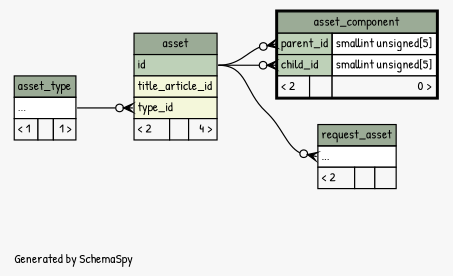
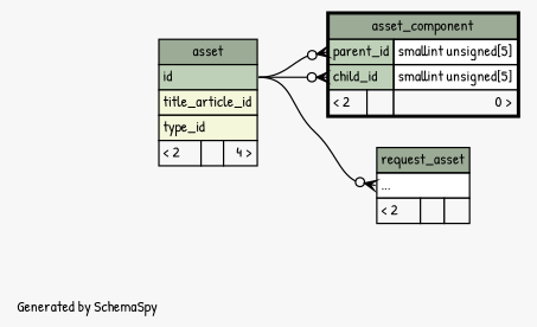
  digraph {
    bgcolor="#f7f7f7"
    fontname="Patrick Hand"
    fontsize=11
    label="\nGenerated by SchemaSpy"
    labeljust=l
    nodesep=0.18
    rankdir=RL
    ranksep=0.46
    node [fontname="Patrick Hand" fontsize=11 shape=plaintext]
    edge [arrowhead=none arrowsize=0.8 arrowtail=crowodot dir=back fontname="Patrick Hand" headport="id:e"]
    n1 [label=<     <TABLE BORDER="0" CELLBORDER="1" CELLSPACING="0" BGCOLOR="#ffffff">       <TR><TD COLSPAN="3" BGCOLOR="#9bab96" ALIGN="CENTER">asset</TD></TR>       <TR><TD PORT="id" COLSPAN="3" BGCOLOR="#bed1b8" ALIGN="LEFT">id</TD></TR>       <TR><TD PORT="title_article_id" COLSPAN="3" BGCOLOR="#f4f7da" ALIGN="LEFT">title_article_id</TD></TR>       <TR><TD PORT="type_id" COLSPAN="3" BGCOLOR="#f4f7da" ALIGN="LEFT">type_id</TD></TR>       <TR><TD ALIGN="LEFT" BGCOLOR="#f7f7f7">&lt; 2</TD><TD ALIGN="RIGHT" BGCOLOR="#f7f7f7">  </TD><TD ALIGN="RIGHT" BGCOLOR="#f7f7f7">4 &gt;</TD></TR>     </TABLE>>]
-   n2 [label=<     <TABLE BORDER="0" CELLBORDER="1" CELLSPACING="0" BGCOLOR="#ffffff">       <TR><TD COLSPAN="3" BGCOLOR="#9bab96" ALIGN="CENTER">asset_type</TD></TR>       <TR><TD PORT="elipses" COLSPAN="3" ALIGN="LEFT">...</TD></TR>       <TR><TD ALIGN="LEFT" BGCOLOR="#f7f7f7">&lt; 1</TD><TD ALIGN="RIGHT" BGCOLOR="#f7f7f7">  </TD><TD ALIGN="RIGHT" BGCOLOR="#f7f7f7">1 &gt;</TD></TR>     </TABLE>>]
    n3 [label=<     <TABLE BORDER="2" CELLBORDER="1" CELLSPACING="0" BGCOLOR="#ffffff">       <TR><TD COLSPAN="3" BGCOLOR="#9bab96" ALIGN="CENTER">asset_component</TD></TR>       <TR><TD PORT="parent_id" COLSPAN="2" BGCOLOR="#bed1b8" ALIGN="LEFT">parent_id</TD><TD PORT="parent_id.type" ALIGN="LEFT">smallint unsigned[5]</TD></TR>       <TR><TD PORT="child_id" COLSPAN="2" BGCOLOR="#bed1b8" ALIGN="LEFT">child_id</TD><TD PORT="child_id.type" ALIGN="LEFT">smallint unsigned[5]</TD></TR>       <TR><TD ALIGN="LEFT" BGCOLOR="#f7f7f7">&lt; 2</TD><TD ALIGN="RIGHT" BGCOLOR="#f7f7f7">  </TD><TD ALIGN="RIGHT" BGCOLOR="#f7f7f7">0 &gt;</TD></TR>     </TABLE>>]
    n4 [label=<     <TABLE BORDER="0" CELLBORDER="1" CELLSPACING="0" BGCOLOR="#ffffff">       <TR><TD COLSPAN="3" BGCOLOR="#9bab96" ALIGN="CENTER">request_asset</TD></TR>       <TR><TD PORT="elipses" COLSPAN="3" ALIGN="LEFT">...</TD></TR>       <TR><TD ALIGN="LEFT" BGCOLOR="#f7f7f7">&lt; 2</TD><TD ALIGN="RIGHT" BGCOLOR="#f7f7f7">  </TD><TD ALIGN="RIGHT" BGCOLOR="#f7f7f7">  </TD></TR>     </TABLE>>]
-   n1 -> n2 [headport="elipses:e" tailport="type_id:w"]
    n3 -> n1 [tailport="child_id:w"]
    n3 -> n1 [tailport="parent_id:w"]
    n4 -> n1 [tailport="elipses:w"]
  }
